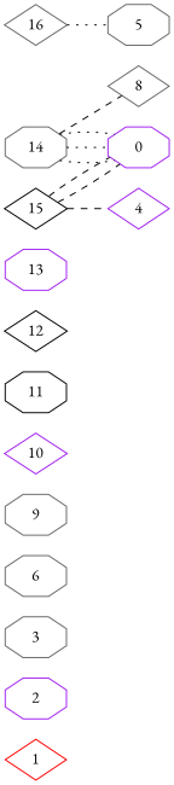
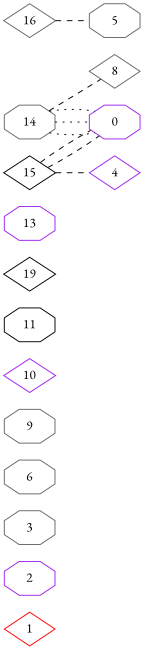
  graph {
    fontname="EB Garamond"
    rankdir=LR
    node [color=gray40 fontname="EB Garamond" shape=octagon]
    edge [fontname="EB Garamond" style=dashed]
    1 [color=red shape=diamond]
    2 [color=purple]
    3
    6
    9
    10 [color=purple shape=diamond]
    11 [color=black]
-   12 [color=black shape=diamond]
+   12 [color=black shape=diamond label=19]
    13 [color=purple]
    0 [color=purple]
    14
    8 [shape=diamond]
    15 [color=black shape=diamond]
    4 [color=purple shape=diamond]
    16 [shape=diamond]
    5
    14 -- 0 [style=dotted]
    14 -- 0 [style=dotted]
    14 -- 0 [style=dotted]
    14 -- 8
    15 -- 0
    15 -- 0
    15 -- 4
-   16 -- 5 [style=dotted]
+   16 -- 5
  }
